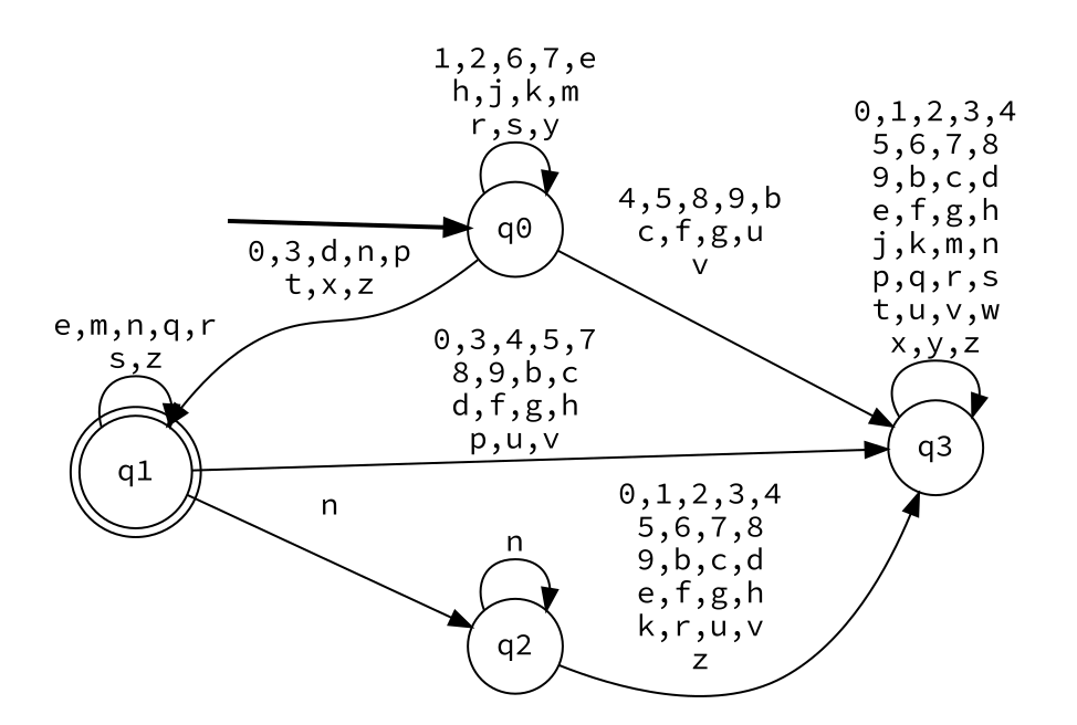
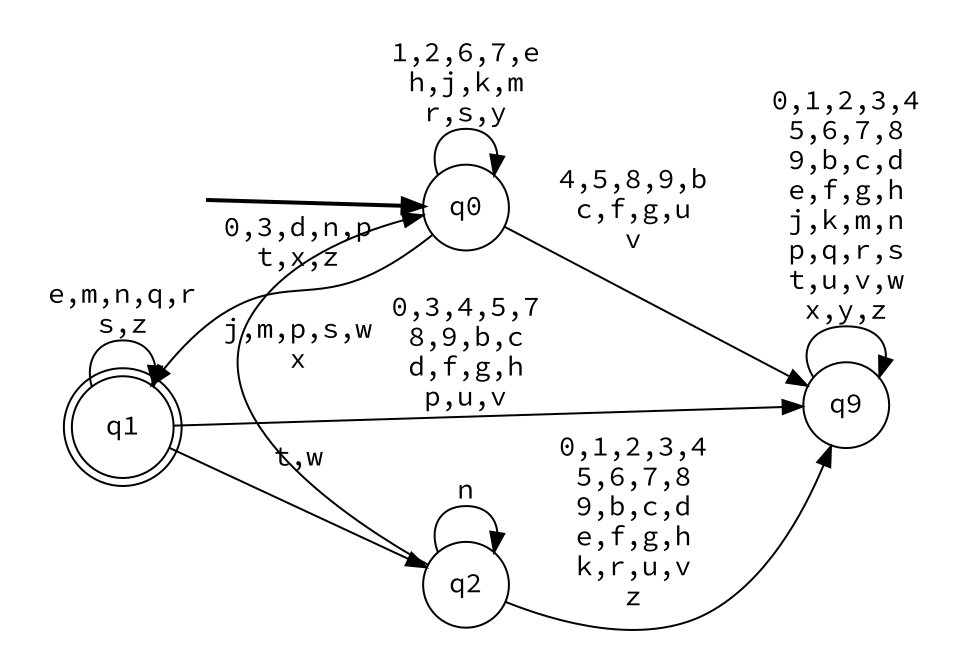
  digraph {
    fontname="Source Code Pro"
    rankdir=LR
    node [fontname="Source Code Pro" shape=circle style=filled color=black fillcolor=white]
    edge [fontname="Source Code Pro"]
    __start0 [height=0 shape=none style=invis width=0 color="" fillcolor=""]
    n2 [label=q0]
    n3 [label=q1 shape=doublecircle style="rounded,filled"]
-   n4 [label=q3]
+   n4 [label=q9]
    n5 [label=q2]
    subgraph cluster_1 {
      nodesep=0.15
      ranksep=0.15
      style=invis
      __start0
      n2
    }
    __start0 -> n2 [penwidth=2]
    n2 -> n2 [label="1,2,6,7,e\nh,j,k,m\nr,s,y"]
    n2 -> n3 [label="0,3,d,n,p\nt,x,z"]
    n2 -> n4 [label="4,5,8,9,b\nc,f,g,u\nv"]
    n3 -> n3 [label="e,m,n,q,r\ns,z"]
    n3 -> n4 [label="0,3,4,5,7\n8,9,b,c\nd,f,g,h\np,u,v"]
-   n3 -> n5 [label=n]
+   n3 -> n5 [label="t,w"]
    n4 -> n4 [label="0,1,2,3,4\n5,6,7,8\n9,b,c,d\ne,f,g,h\nj,k,m,n\np,q,r,s\nt,u,v,w\nx,y,z"]
+   n5 -> n2 [label="j,m,p,s,w\nx"]
    n5 -> n4 [label="0,1,2,3,4\n5,6,7,8\n9,b,c,d\ne,f,g,h\nk,r,u,v\nz"]
    n5 -> n5 [label=n]
  }
